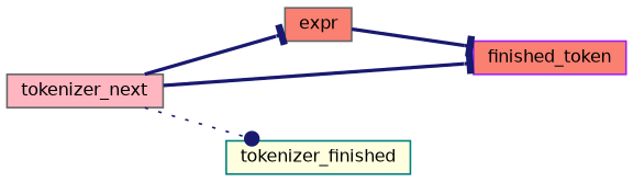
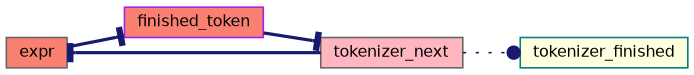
  digraph {
    rankdir=LR
    node [color=gray40 fillcolor=salmon fontname=Helvetica fontsize=10 shape=record style=filled]
    edge [arrowhead=tee color=midnightblue fontname=Helvetica fontsize=10 labelfontname=Helvetica labelfontsize=10 style=bold]
    n1 [fontcolor=black height=0.2 label=expr width=0.4]
    n2 [color=purple height=0.2 label=finished_token width=0.4]
    n3 [fillcolor=lightpink height=0.2 label=tokenizer_next width=0.4]
    n4 [color=teal fillcolor=lightyellow height=0.2 label=tokenizer_finished width=0.4]
    n1 -> n2
    n3 -> n1
-   n3 -> n2
+   n2 -> n3
    n3 -> n4 [arrowhead=dot style=dotted]
  }
